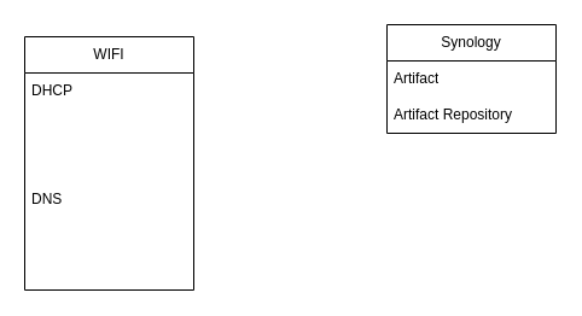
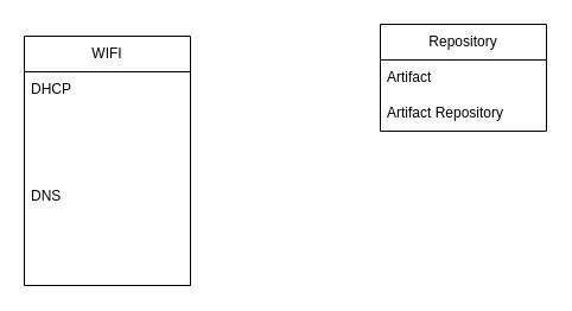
  <mxCell id="0" />
  <mxCell id="1" parent="0" />
- <mxCell id="2" value="Synology" style="swimlane;fontStyle=0;childLayout=stackLayout;horizontal=1;startSize=30;horizontalStack=0;resizeParent=1;resizeParentMax=0;resizeLast=0;collapsible=1;marginBottom=0;whiteSpace=wrap;html=1;" vertex="1" parent="1"><mxGeometry x="320" y="20" width="140" height="90" as="geometry"><mxRectangle x="390" y="70" width="90" height="30" as="alternateBounds" /></mxGeometry></mxCell>
+ <mxCell id="2" value="Repository" style="swimlane;fontStyle=0;childLayout=stackLayout;horizontal=1;startSize=30;horizontalStack=0;resizeParent=1;resizeParentMax=0;resizeLast=0;collapsible=1;marginBottom=0;whiteSpace=wrap;html=1;" vertex="1" parent="1"><mxGeometry x="320" y="20" width="140" height="90" as="geometry"><mxRectangle x="390" y="70" width="90" height="30" as="alternateBounds" /></mxGeometry></mxCell>
  <mxCell id="3" value="Artifact" style="text;strokeColor=none;fillColor=none;align=left;verticalAlign=middle;spacingLeft=4;spacingRight=4;overflow=hidden;points=[[0,0.5],[1,0.5]];portConstraint=eastwest;rotatable=0;whiteSpace=wrap;html=1;" vertex="1" parent="2"><mxGeometry y="30" width="140" height="30" as="geometry" /></mxCell>
  <mxCell id="4" value="Artifact Repository" style="text;strokeColor=none;fillColor=none;align=left;verticalAlign=middle;spacingLeft=4;spacingRight=4;overflow=hidden;points=[[0,0.5],[1,0.5]];portConstraint=eastwest;rotatable=0;whiteSpace=wrap;html=1;" vertex="1" parent="2"><mxGeometry y="60" width="140" height="30" as="geometry" /></mxCell>
  <mxCell id="5" value="WIFI" style="swimlane;fontStyle=0;childLayout=stackLayout;horizontal=1;startSize=30;horizontalStack=0;resizeParent=1;resizeParentMax=0;resizeLast=0;collapsible=1;marginBottom=0;whiteSpace=wrap;html=1;" vertex="1" parent="1"><mxGeometry x="20" y="30" width="140" height="210" as="geometry"><mxRectangle x="390" y="70" width="90" height="30" as="alternateBounds" /></mxGeometry></mxCell>
  <mxCell id="6" value="DHCP" style="text;strokeColor=none;fillColor=none;align=left;verticalAlign=middle;spacingLeft=4;spacingRight=4;overflow=hidden;points=[[0,0.5],[1,0.5]];portConstraint=eastwest;rotatable=0;whiteSpace=wrap;html=1;" vertex="1" parent="5"><mxGeometry y="30" width="140" height="30" as="geometry" /></mxCell>
  <mxCell id="7" value="DNS" style="text;strokeColor=none;fillColor=none;align=left;verticalAlign=middle;spacingLeft=4;spacingRight=4;overflow=hidden;points=[[0,0.5],[1,0.5]];portConstraint=eastwest;rotatable=0;whiteSpace=wrap;html=1;" vertex="1" parent="5"><mxGeometry y="60" width="140" height="150" as="geometry" /></mxCell>
